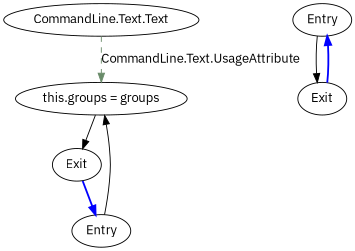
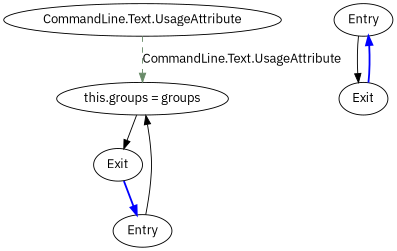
  digraph {
    fontname="IBM Plex Sans"
    node [fontname="IBM Plex Sans" cluster="CommandLine.Text.UsageAttribute.UsageAttribute(System.Collections.Generic.IDictionary<string, string>)" span="12-12"]
    edge [style=solid fontname="IBM Plex Sans"]
-   n1 [label="CommandLine.Text.Text" cluster="" span=""]
+   n1 [label="CommandLine.Text.UsageAttribute" cluster="" span=""]
    n2 [label="this.groups = groups" span="14-14"]
    n3 [label=Entry]
    n4 [label=Exit]
    n5 [cluster="CommandLine.Text.UsageAttribute.UsageAttribute()" label=Entry span="17-17"]
    n6 [cluster="CommandLine.Text.UsageAttribute.UsageAttribute()" label=Exit span="17-17"]
    n1 -> n2 [color=darkseagreen4 label="CommandLine.Text.UsageAttribute" style=dashed]
    n2 -> n4
    n3 -> n2
    n4 -> n3 [color=blue style=bold]
    n5 -> n6
    n6 -> n5 [color=blue style=bold]
  }
